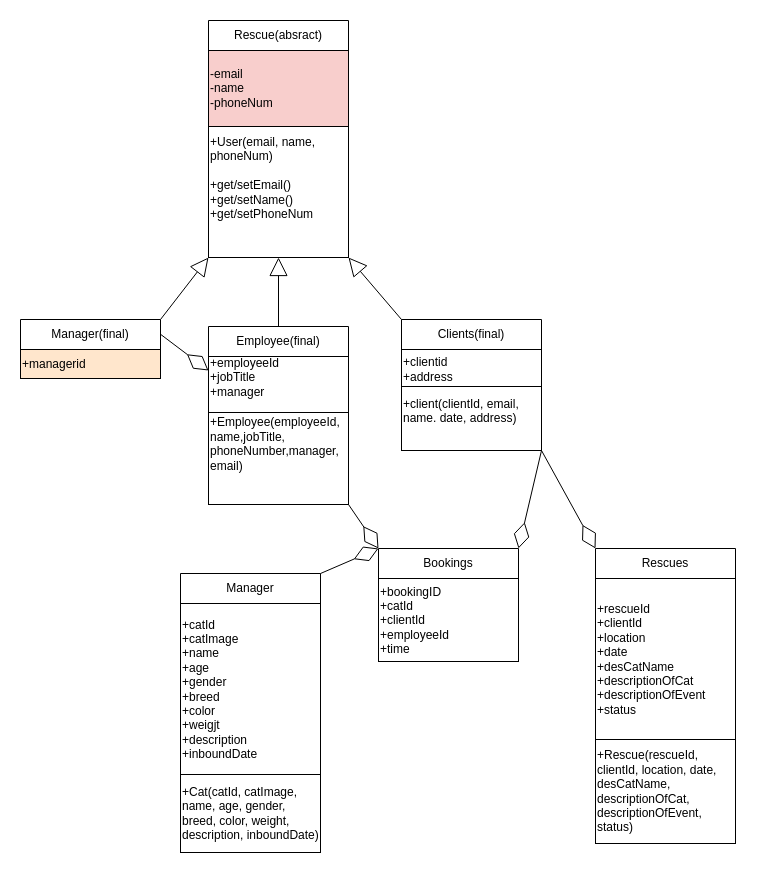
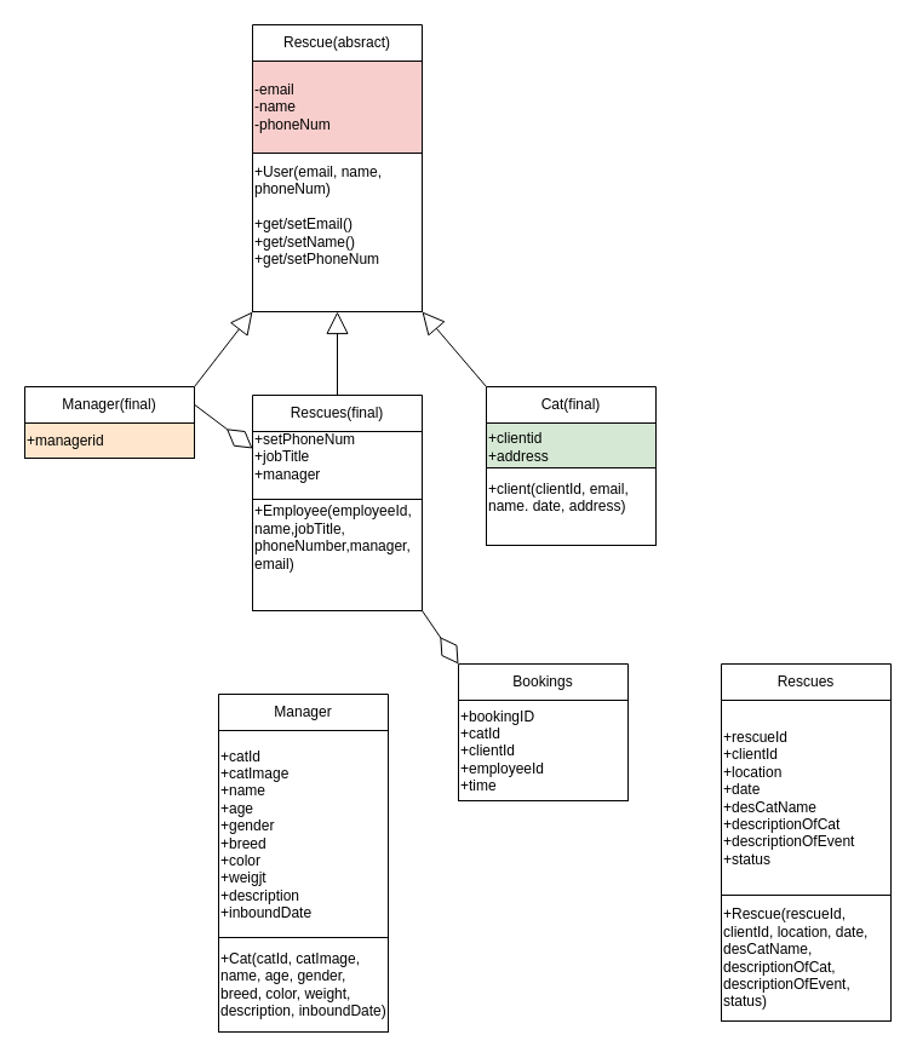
  <mxCell id="0" />
  <mxCell id="1" parent="0" />
  <mxCell id="2" value="Rescue(absract)" style="swimlane;fontStyle=0;childLayout=stackLayout;horizontal=1;startSize=30;horizontalStack=0;resizeParent=1;resizeParentMax=0;resizeLast=0;collapsible=1;marginBottom=0;whiteSpace=wrap;html=1;" parent="1" vertex="1"><mxGeometry x="208" y="20" width="140" height="106" as="geometry" /></mxCell>
  <mxCell id="3" value="-email&lt;div&gt;-name&lt;/div&gt;&lt;div&gt;-phoneNum&lt;/div&gt;" style="rounded=0;whiteSpace=wrap;html=1;align=left;fillColor=#f8cecc;" parent="2" vertex="1"><mxGeometry y="30" width="140" height="76" as="geometry" /></mxCell>
  <mxCell id="4" style="edgeStyle=none;curved=1;rounded=0;orthogonalLoop=1;jettySize=auto;html=1;exitX=0.5;exitY=1;exitDx=0;exitDy=0;fontSize=12;startSize=8;endSize=8;" parent="2" source="3" target="3" edge="1"><mxGeometry relative="1" as="geometry" /></mxCell>
  <mxCell id="5" value="&lt;div class=&quot;custom-cursor-default-hover&quot; style=&quot;&quot;&gt;&lt;span class=&quot;custom-cursor-default-hover&quot; style=&quot;background-color: transparent;&quot;&gt;+User(email, name, phoneNum)&lt;/span&gt;&lt;/div&gt;&lt;div class=&quot;custom-cursor-default-hover&quot; style=&quot;&quot;&gt;&lt;br&gt;&lt;/div&gt;&lt;div class=&quot;custom-cursor-default-hover&quot; style=&quot;&quot;&gt;+get/setEmail()&lt;/div&gt;&lt;div class=&quot;custom-cursor-default-hover&quot; style=&quot;&quot;&gt;+get/setName()&lt;/div&gt;&lt;div class=&quot;custom-cursor-default-hover&quot; style=&quot;&quot;&gt;&lt;span style=&quot;background-color: transparent; color: light-dark(rgb(0, 0, 0), rgb(255, 255, 255));&quot;&gt;+get/setPhoneNum&lt;/span&gt;&lt;/div&gt;&lt;div style=&quot;&quot;&gt;&lt;br&gt;&lt;/div&gt;&lt;div&gt;&lt;br&gt;&lt;/div&gt;" style="rounded=0;whiteSpace=wrap;html=1;align=left;" parent="1" vertex="1"><mxGeometry x="208" y="126" width="140" height="131" as="geometry" /></mxCell>
  <mxCell id="6" value="Bookings" style="swimlane;fontStyle=0;childLayout=stackLayout;horizontal=1;startSize=30;horizontalStack=0;resizeParent=1;resizeParentMax=0;resizeLast=0;collapsible=1;marginBottom=0;whiteSpace=wrap;html=1;" parent="1" vertex="1"><mxGeometry x="378" y="548" width="140" height="113" as="geometry" /></mxCell>
  <mxCell id="7" value="+bookingID&lt;div class=&quot;custom-cursor-default-hover&quot;&gt;+catId&lt;/div&gt;&lt;div class=&quot;custom-cursor-default-hover&quot;&gt;+clientId&lt;/div&gt;&lt;div class=&quot;custom-cursor-default-hover&quot;&gt;+employeeId&lt;br&gt;&lt;div class=&quot;custom-cursor-default-hover&quot;&gt;+time&lt;/div&gt;&lt;/div&gt;" style="rounded=0;whiteSpace=wrap;html=1;align=left;" parent="6" vertex="1"><mxGeometry y="30" width="140" height="83" as="geometry" /></mxCell>
  <mxCell id="8" style="edgeStyle=none;curved=1;rounded=0;orthogonalLoop=1;jettySize=auto;html=1;exitX=0.5;exitY=1;exitDx=0;exitDy=0;fontSize=12;startSize=8;endSize=8;" parent="6" source="7" target="7" edge="1"><mxGeometry relative="1" as="geometry" /></mxCell>
  <mxCell id="9" value="Manager" style="swimlane;fontStyle=0;childLayout=stackLayout;horizontal=1;startSize=30;horizontalStack=0;resizeParent=1;resizeParentMax=0;resizeLast=0;collapsible=1;marginBottom=0;whiteSpace=wrap;html=1;" parent="1" vertex="1"><mxGeometry x="180" y="573" width="140" height="201" as="geometry" /></mxCell>
  <mxCell id="10" style="edgeStyle=none;curved=1;rounded=0;orthogonalLoop=1;jettySize=auto;html=1;exitX=0.5;exitY=1;exitDx=0;exitDy=0;fontSize=12;startSize=8;endSize=8;" parent="9" source="11" target="11" edge="1"><mxGeometry relative="1" as="geometry" /></mxCell>
  <mxCell id="11" value="+catId&lt;div&gt;+catImage&lt;/div&gt;&lt;div&gt;+name&lt;/div&gt;&lt;div&gt;+age&lt;/div&gt;&lt;div&gt;+gender&lt;/div&gt;&lt;div&gt;+breed&lt;/div&gt;&lt;div&gt;+color&lt;/div&gt;&lt;div&gt;+weigjt&lt;/div&gt;&lt;div&gt;+description&lt;/div&gt;&lt;div&gt;+inboundDate&lt;/div&gt;" style="rounded=0;whiteSpace=wrap;html=1;align=left;" parent="9" vertex="1"><mxGeometry y="30" width="140" height="171" as="geometry" /></mxCell>
  <mxCell id="12" value="&lt;div style=&quot;&quot;&gt;+Cat(catId, catImage, name, age, gender, breed, color, weight, description, inboundDate)&lt;/div&gt;" style="rounded=0;whiteSpace=wrap;html=1;align=left;" parent="1" vertex="1"><mxGeometry x="180" y="774" width="140" height="78" as="geometry" /></mxCell>
  <mxCell id="13" value="Manager(final)" style="swimlane;fontStyle=0;childLayout=stackLayout;horizontal=1;startSize=30;horizontalStack=0;resizeParent=1;resizeParentMax=0;resizeLast=0;collapsible=1;marginBottom=0;whiteSpace=wrap;html=1;" parent="1" vertex="1"><mxGeometry x="20" y="319" width="140" height="59" as="geometry" /></mxCell>
  <mxCell id="14" value="+managerid" style="rounded=0;whiteSpace=wrap;html=1;align=left;fillColor=#ffe6cc;" parent="13" vertex="1"><mxGeometry y="30" width="140" height="29" as="geometry" /></mxCell>
  <mxCell id="15" style="edgeStyle=none;curved=1;rounded=0;orthogonalLoop=1;jettySize=auto;html=1;exitX=0.5;exitY=1;exitDx=0;exitDy=0;fontSize=12;startSize=8;endSize=8;" parent="13" source="14" target="14" edge="1"><mxGeometry relative="1" as="geometry" /></mxCell>
  <mxCell id="16" value="Rescues" style="swimlane;fontStyle=0;childLayout=stackLayout;horizontal=1;startSize=30;horizontalStack=0;resizeParent=1;resizeParentMax=0;resizeLast=0;collapsible=1;marginBottom=0;whiteSpace=wrap;html=1;" parent="1" vertex="1"><mxGeometry x="595" y="548" width="140" height="191" as="geometry" /></mxCell>
  <mxCell id="17" value="+rescueId&lt;div&gt;+clientId&lt;br&gt;&lt;div&gt;+location&lt;/div&gt;&lt;div&gt;+date&lt;/div&gt;&lt;div&gt;+desCatName&lt;/div&gt;&lt;div&gt;+descriptionOfCat&lt;/div&gt;&lt;div&gt;+descriptionOfEvent&lt;/div&gt;&lt;div&gt;+status&lt;/div&gt;&lt;/div&gt;" style="rounded=0;whiteSpace=wrap;html=1;align=left;" parent="16" vertex="1"><mxGeometry y="30" width="140" height="161" as="geometry" /></mxCell>
  <mxCell id="18" style="edgeStyle=none;curved=1;rounded=0;orthogonalLoop=1;jettySize=auto;html=1;exitX=0.5;exitY=1;exitDx=0;exitDy=0;fontSize=12;startSize=8;endSize=8;" parent="16" source="17" target="17" edge="1"><mxGeometry relative="1" as="geometry" /></mxCell>
  <mxCell id="19" value="&lt;div style=&quot;&quot;&gt;+Rescue(rescueId,&lt;/div&gt;&lt;div style=&quot;&quot;&gt;clientId, location, date, desCatName, descriptionOfCat, descriptionOfEvent, status)&lt;/div&gt;" style="rounded=0;whiteSpace=wrap;html=1;align=left;" parent="1" vertex="1"><mxGeometry x="595" y="739" width="140" height="104" as="geometry" /></mxCell>
- <mxCell id="20" value="Clients(final)" style="swimlane;fontStyle=0;childLayout=stackLayout;horizontal=1;startSize=30;horizontalStack=0;resizeParent=1;resizeParentMax=0;resizeLast=0;collapsible=1;marginBottom=0;whiteSpace=wrap;html=1;" parent="1" vertex="1"><mxGeometry x="401" y="319" width="140" height="69" as="geometry" /></mxCell>
- <mxCell id="21" value="+clientid&lt;div&gt;+address&lt;/div&gt;" style="rounded=0;whiteSpace=wrap;html=1;align=left;" parent="20" vertex="1"><mxGeometry y="30" width="140" height="39" as="geometry" /></mxCell>
+ <mxCell id="20" value="Cat(final)" style="swimlane;fontStyle=0;childLayout=stackLayout;horizontal=1;startSize=30;horizontalStack=0;resizeParent=1;resizeParentMax=0;resizeLast=0;collapsible=1;marginBottom=0;whiteSpace=wrap;html=1;" parent="1" vertex="1"><mxGeometry x="401" y="319" width="140" height="69" as="geometry" /></mxCell>
+ <mxCell id="21" value="+clientid&lt;div&gt;+address&lt;/div&gt;" style="rounded=0;whiteSpace=wrap;html=1;align=left;fillColor=#d5e8d4;" parent="20" vertex="1"><mxGeometry y="30" width="140" height="39" as="geometry" /></mxCell>
  <mxCell id="22" style="edgeStyle=none;curved=1;rounded=0;orthogonalLoop=1;jettySize=auto;html=1;exitX=0.5;exitY=1;exitDx=0;exitDy=0;fontSize=12;startSize=8;endSize=8;" parent="20" source="21" target="21" edge="1"><mxGeometry relative="1" as="geometry" /></mxCell>
  <mxCell id="23" value="&lt;div style=&quot;&quot;&gt;&lt;div&gt;+client(clientId, email, name. date, address&lt;span style=&quot;background-color: transparent; color: light-dark(rgb(0, 0, 0), rgb(255, 255, 255));&quot;&gt;)&lt;/span&gt;&lt;/div&gt;&lt;/div&gt;&lt;div style=&quot;&quot;&gt;&lt;br&gt;&lt;/div&gt;" style="rounded=0;whiteSpace=wrap;html=1;align=left;" parent="1" vertex="1"><mxGeometry x="401" y="386" width="140" height="64" as="geometry" /></mxCell>
- <mxCell id="24" value="Employee(final)" style="swimlane;fontStyle=0;childLayout=stackLayout;horizontal=1;startSize=30;horizontalStack=0;resizeParent=1;resizeParentMax=0;resizeLast=0;collapsible=1;marginBottom=0;whiteSpace=wrap;html=1;" parent="1" vertex="1"><mxGeometry x="208" y="326" width="140" height="86" as="geometry" /></mxCell>
+ <mxCell id="24" value="Rescues(final)" style="swimlane;fontStyle=0;childLayout=stackLayout;horizontal=1;startSize=30;horizontalStack=0;resizeParent=1;resizeParentMax=0;resizeLast=0;collapsible=1;marginBottom=0;whiteSpace=wrap;html=1;" parent="1" vertex="1"><mxGeometry x="208" y="326" width="140" height="86" as="geometry" /></mxCell>
  <mxCell id="25" style="edgeStyle=none;curved=1;rounded=0;orthogonalLoop=1;jettySize=auto;html=1;exitX=0.5;exitY=1;exitDx=0;exitDy=0;fontSize=12;startSize=8;endSize=8;" parent="24" source="26" target="26" edge="1"><mxGeometry relative="1" as="geometry" /></mxCell>
- <mxCell id="26" value="+employeeId&lt;div class=&quot;custom-cursor-default-hover&quot;&gt;+j&lt;span style=&quot;background-color: transparent; color: light-dark(rgb(0, 0, 0), rgb(255, 255, 255));&quot;&gt;obTitle&lt;/span&gt;&lt;/div&gt;&lt;div class=&quot;custom-cursor-default-hover&quot;&gt;&lt;span style=&quot;background-color: transparent; color: light-dark(rgb(0, 0, 0), rgb(255, 255, 255));&quot;&gt;+manager&lt;/span&gt;&lt;/div&gt;&lt;div class=&quot;custom-cursor-default-hover&quot;&gt;&lt;br&gt;&lt;/div&gt;" style="rounded=0;whiteSpace=wrap;html=1;align=left;" parent="24" vertex="1"><mxGeometry y="30" width="140" height="56" as="geometry" /></mxCell>
+ <mxCell id="26" value="+setPhoneNum&lt;div class=&quot;custom-cursor-default-hover&quot;&gt;+j&lt;span style=&quot;background-color: transparent; color: light-dark(rgb(0, 0, 0), rgb(255, 255, 255));&quot;&gt;obTitle&lt;/span&gt;&lt;/div&gt;&lt;div class=&quot;custom-cursor-default-hover&quot;&gt;&lt;span style=&quot;background-color: transparent; color: light-dark(rgb(0, 0, 0), rgb(255, 255, 255));&quot;&gt;+manager&lt;/span&gt;&lt;/div&gt;&lt;div class=&quot;custom-cursor-default-hover&quot;&gt;&lt;br&gt;&lt;/div&gt;" style="rounded=0;whiteSpace=wrap;html=1;align=left;" parent="24" vertex="1"><mxGeometry y="30" width="140" height="56" as="geometry" /></mxCell>
  <mxCell id="27" value="&lt;div style=&quot;&quot;&gt;&lt;div&gt;+Employee(employeeId, name,jobTitle,&lt;/div&gt;&lt;div&gt;phoneNumber,manager,&lt;/div&gt;&lt;div&gt;&lt;span style=&quot;background-color: transparent; color: light-dark(rgb(0, 0, 0), rgb(255, 255, 255));&quot;&gt;email)&lt;/span&gt;&lt;/div&gt;&lt;div&gt;&lt;br&gt;&lt;/div&gt;&lt;/div&gt;&lt;div style=&quot;&quot;&gt;&lt;br&gt;&lt;/div&gt;" style="rounded=0;whiteSpace=wrap;html=1;align=left;" parent="1" vertex="1"><mxGeometry x="208" y="412" width="140" height="92" as="geometry" /></mxCell>
  <mxCell id="28" style="edgeStyle=none;curved=1;rounded=0;orthogonalLoop=1;jettySize=auto;html=1;exitX=0.5;exitY=1;exitDx=0;exitDy=0;fontSize=12;startSize=8;endSize=8;" parent="1" source="23" target="23" edge="1"><mxGeometry relative="1" as="geometry" /></mxCell>
  <mxCell id="29" value="" style="endArrow=block;endSize=16;endFill=0;html=1;rounded=0;exitX=0.5;exitY=0;exitDx=0;exitDy=0;entryX=0.5;entryY=1;entryDx=0;entryDy=0;" edge="1" parent="1" source="24" target="5"><mxGeometry width="160" relative="1" as="geometry"><mxPoint x="265" y="83" as="sourcePoint" /><mxPoint x="425" y="83" as="targetPoint" /></mxGeometry></mxCell>
  <mxCell id="30" value="" style="endArrow=block;endSize=16;endFill=0;html=1;rounded=0;exitX=1;exitY=0;exitDx=0;exitDy=0;entryX=0;entryY=1;entryDx=0;entryDy=0;" edge="1" parent="1" source="13" target="5"><mxGeometry width="160" relative="1" as="geometry"><mxPoint x="288" y="347" as="sourcePoint" /><mxPoint x="288" y="197" as="targetPoint" /></mxGeometry></mxCell>
  <mxCell id="31" value="" style="endArrow=block;endSize=16;endFill=0;html=1;rounded=0;exitX=0;exitY=0;exitDx=0;exitDy=0;entryX=1;entryY=1;entryDx=0;entryDy=0;" edge="1" parent="1" source="20" target="5"><mxGeometry width="160" relative="1" as="geometry"><mxPoint x="298" y="357" as="sourcePoint" /><mxPoint x="298" y="207" as="targetPoint" /></mxGeometry></mxCell>
  <mxCell id="32" value="" style="endArrow=diamondThin;endFill=0;endSize=24;html=1;rounded=0;exitX=1;exitY=0.25;exitDx=0;exitDy=0;entryX=0;entryY=0.25;entryDx=0;entryDy=0;" edge="1" parent="1" source="13" target="26"><mxGeometry width="160" relative="1" as="geometry"><mxPoint x="319" y="312" as="sourcePoint" /><mxPoint x="479" y="312" as="targetPoint" /></mxGeometry></mxCell>
- <mxCell id="33" value="" style="endArrow=diamondThin;endFill=0;endSize=24;html=1;rounded=0;exitX=1;exitY=1;exitDx=0;exitDy=0;entryX=0;entryY=0;entryDx=0;entryDy=0;" edge="1" parent="1" source="23" target="16"><mxGeometry width="160" relative="1" as="geometry"><mxPoint x="268" y="562" as="sourcePoint" /><mxPoint x="316" y="598" as="targetPoint" /></mxGeometry></mxCell>
  <mxCell id="34" value="" style="endArrow=diamondThin;endFill=0;endSize=24;html=1;rounded=0;exitX=1;exitY=1;exitDx=0;exitDy=0;entryX=0;entryY=0;entryDx=0;entryDy=0;" edge="1" parent="1" source="27" target="6"><mxGeometry width="160" relative="1" as="geometry"><mxPoint x="551" y="460" as="sourcePoint" /><mxPoint x="660" y="611" as="targetPoint" /></mxGeometry></mxCell>
- <mxCell id="35" value="" style="endArrow=diamondThin;endFill=0;endSize=24;html=1;rounded=0;exitX=1;exitY=1;exitDx=0;exitDy=0;entryX=1;entryY=0;entryDx=0;entryDy=0;" edge="1" parent="1" source="23" target="6"><mxGeometry width="160" relative="1" as="geometry"><mxPoint x="551" y="460" as="sourcePoint" /><mxPoint x="605" y="558" as="targetPoint" /></mxGeometry></mxCell>
- <mxCell id="36" value="" style="endArrow=diamondThin;endFill=0;endSize=24;html=1;rounded=0;exitX=1;exitY=0;exitDx=0;exitDy=0;entryX=0;entryY=0;entryDx=0;entryDy=0;" edge="1" parent="1" source="9" target="6"><mxGeometry width="160" relative="1" as="geometry"><mxPoint x="551" y="460" as="sourcePoint" /><mxPoint x="528" y="558" as="targetPoint" /></mxGeometry></mxCell>
